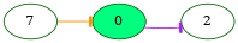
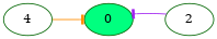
  digraph {
    rankdir=LR
    node [color=darkgreen]
    edge [arrowhead=tee]
    n1 [fillcolor="#00FF7F" label=0 rank=source style=filled]
    2
-   4 [label=7]
-   n1 -> 2 [color=purple]
+   4
+   2 -> n1 [color=purple]
    4 -> n1 [color=darkorange]
  }
